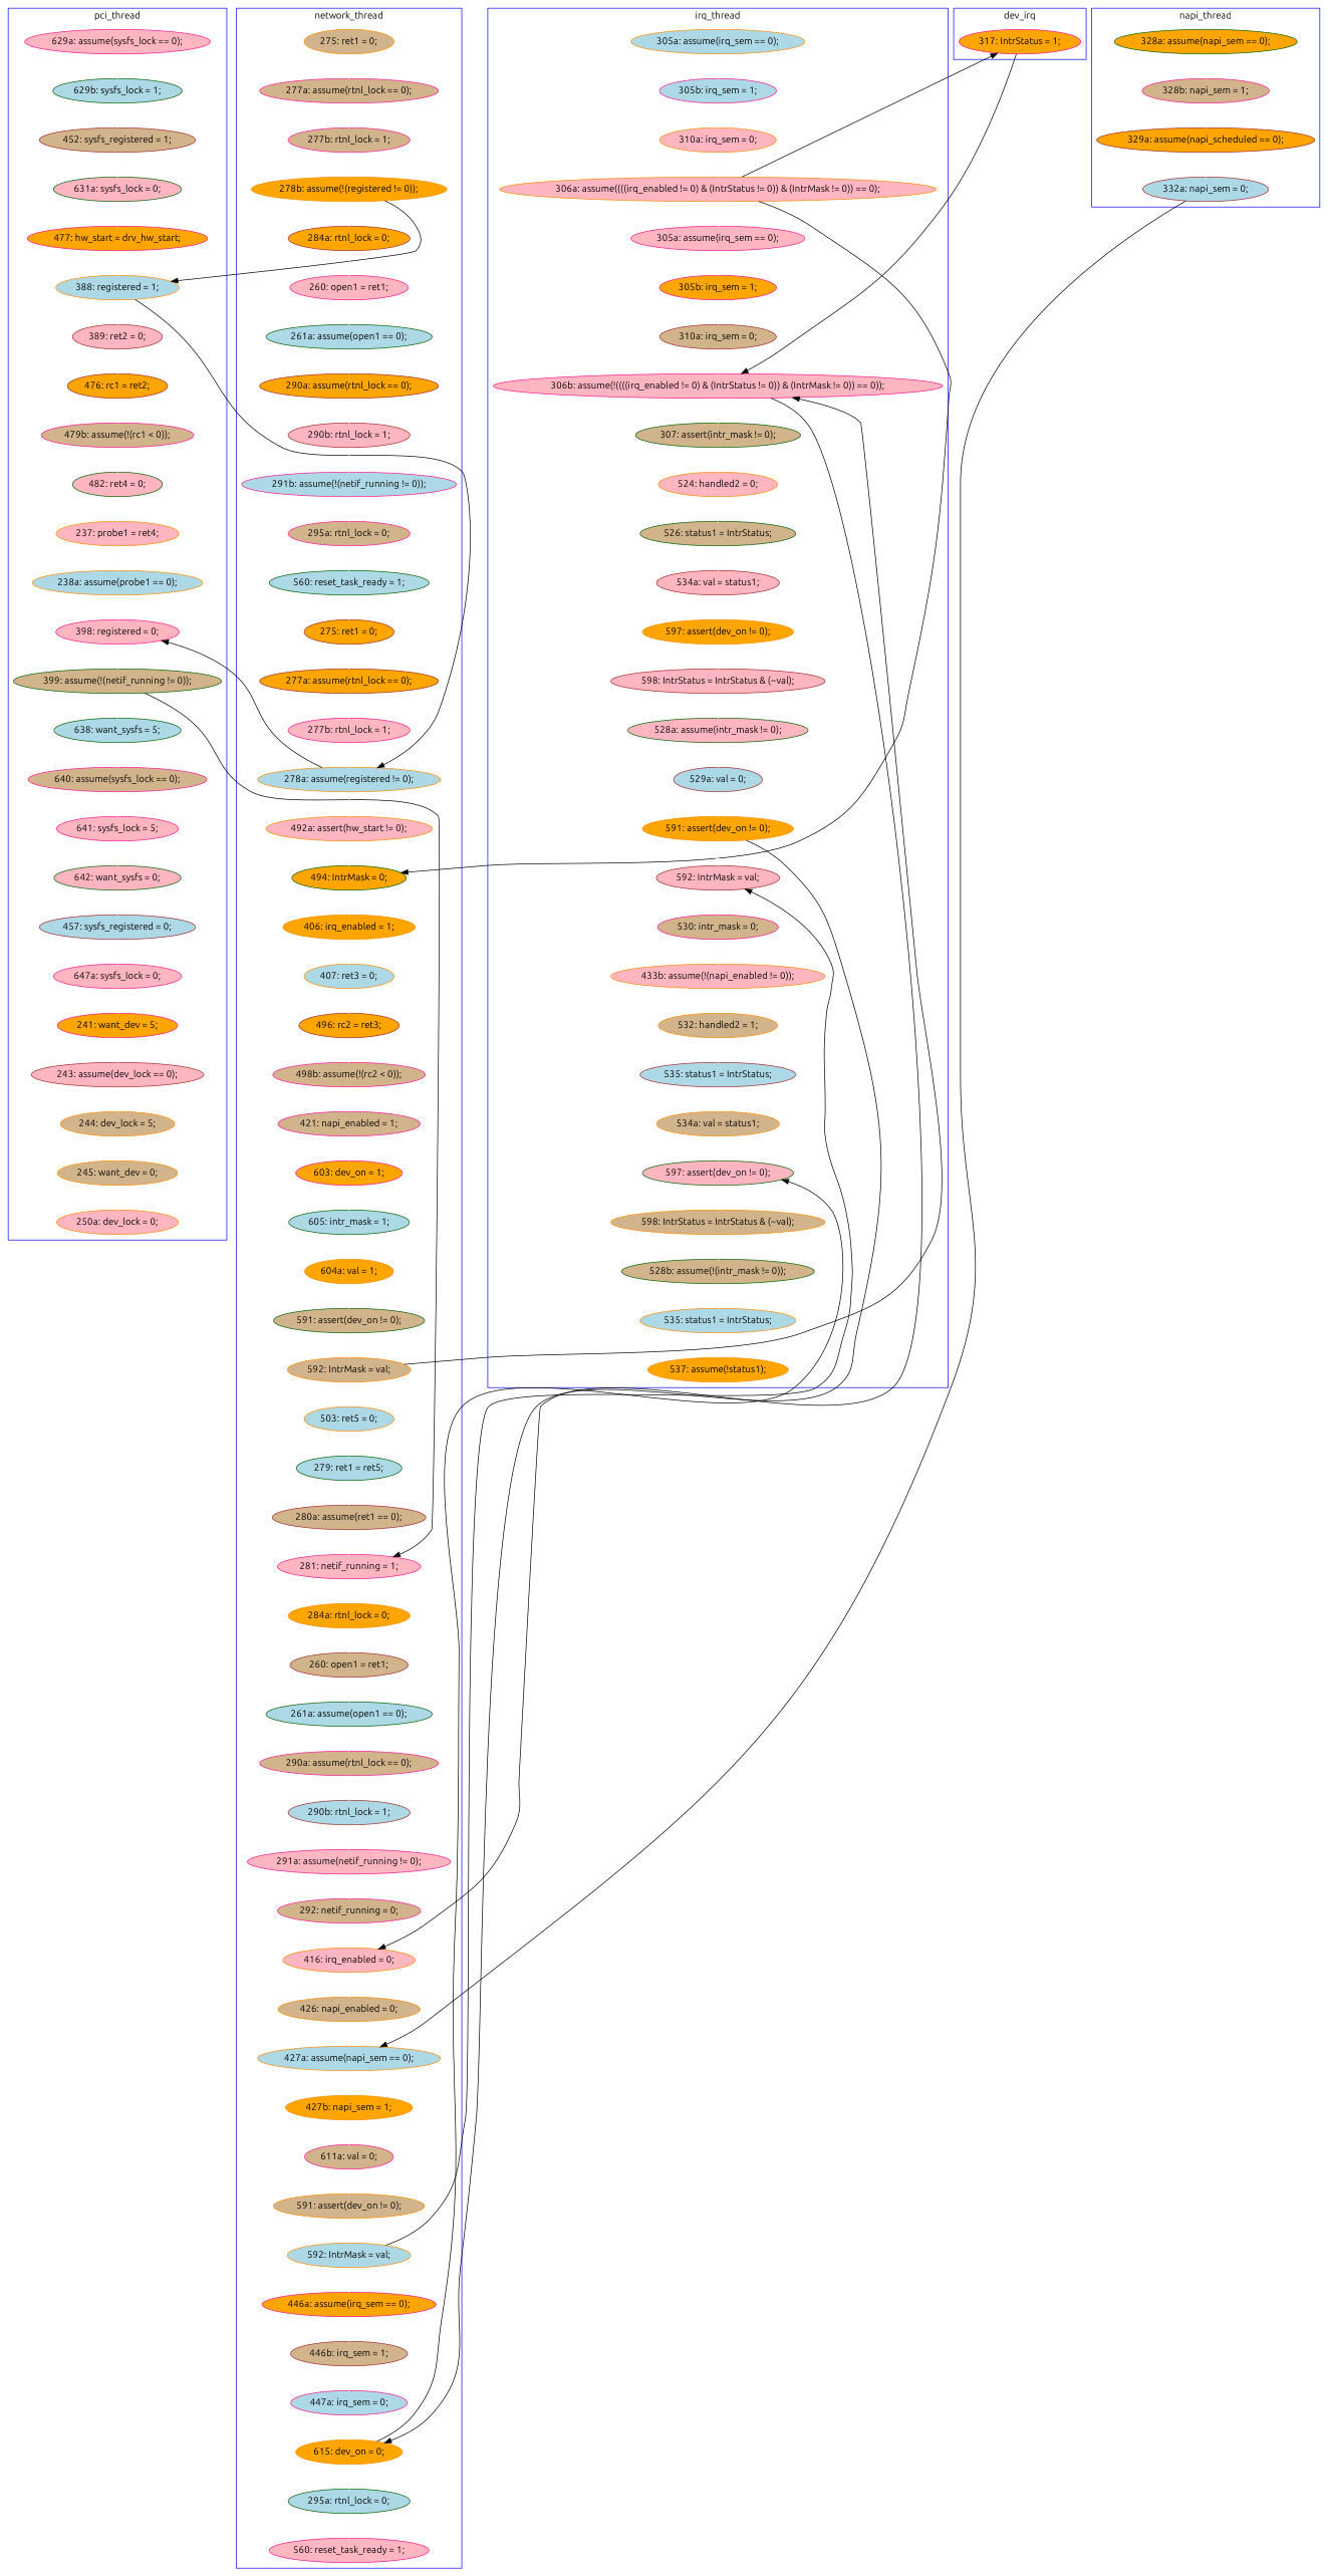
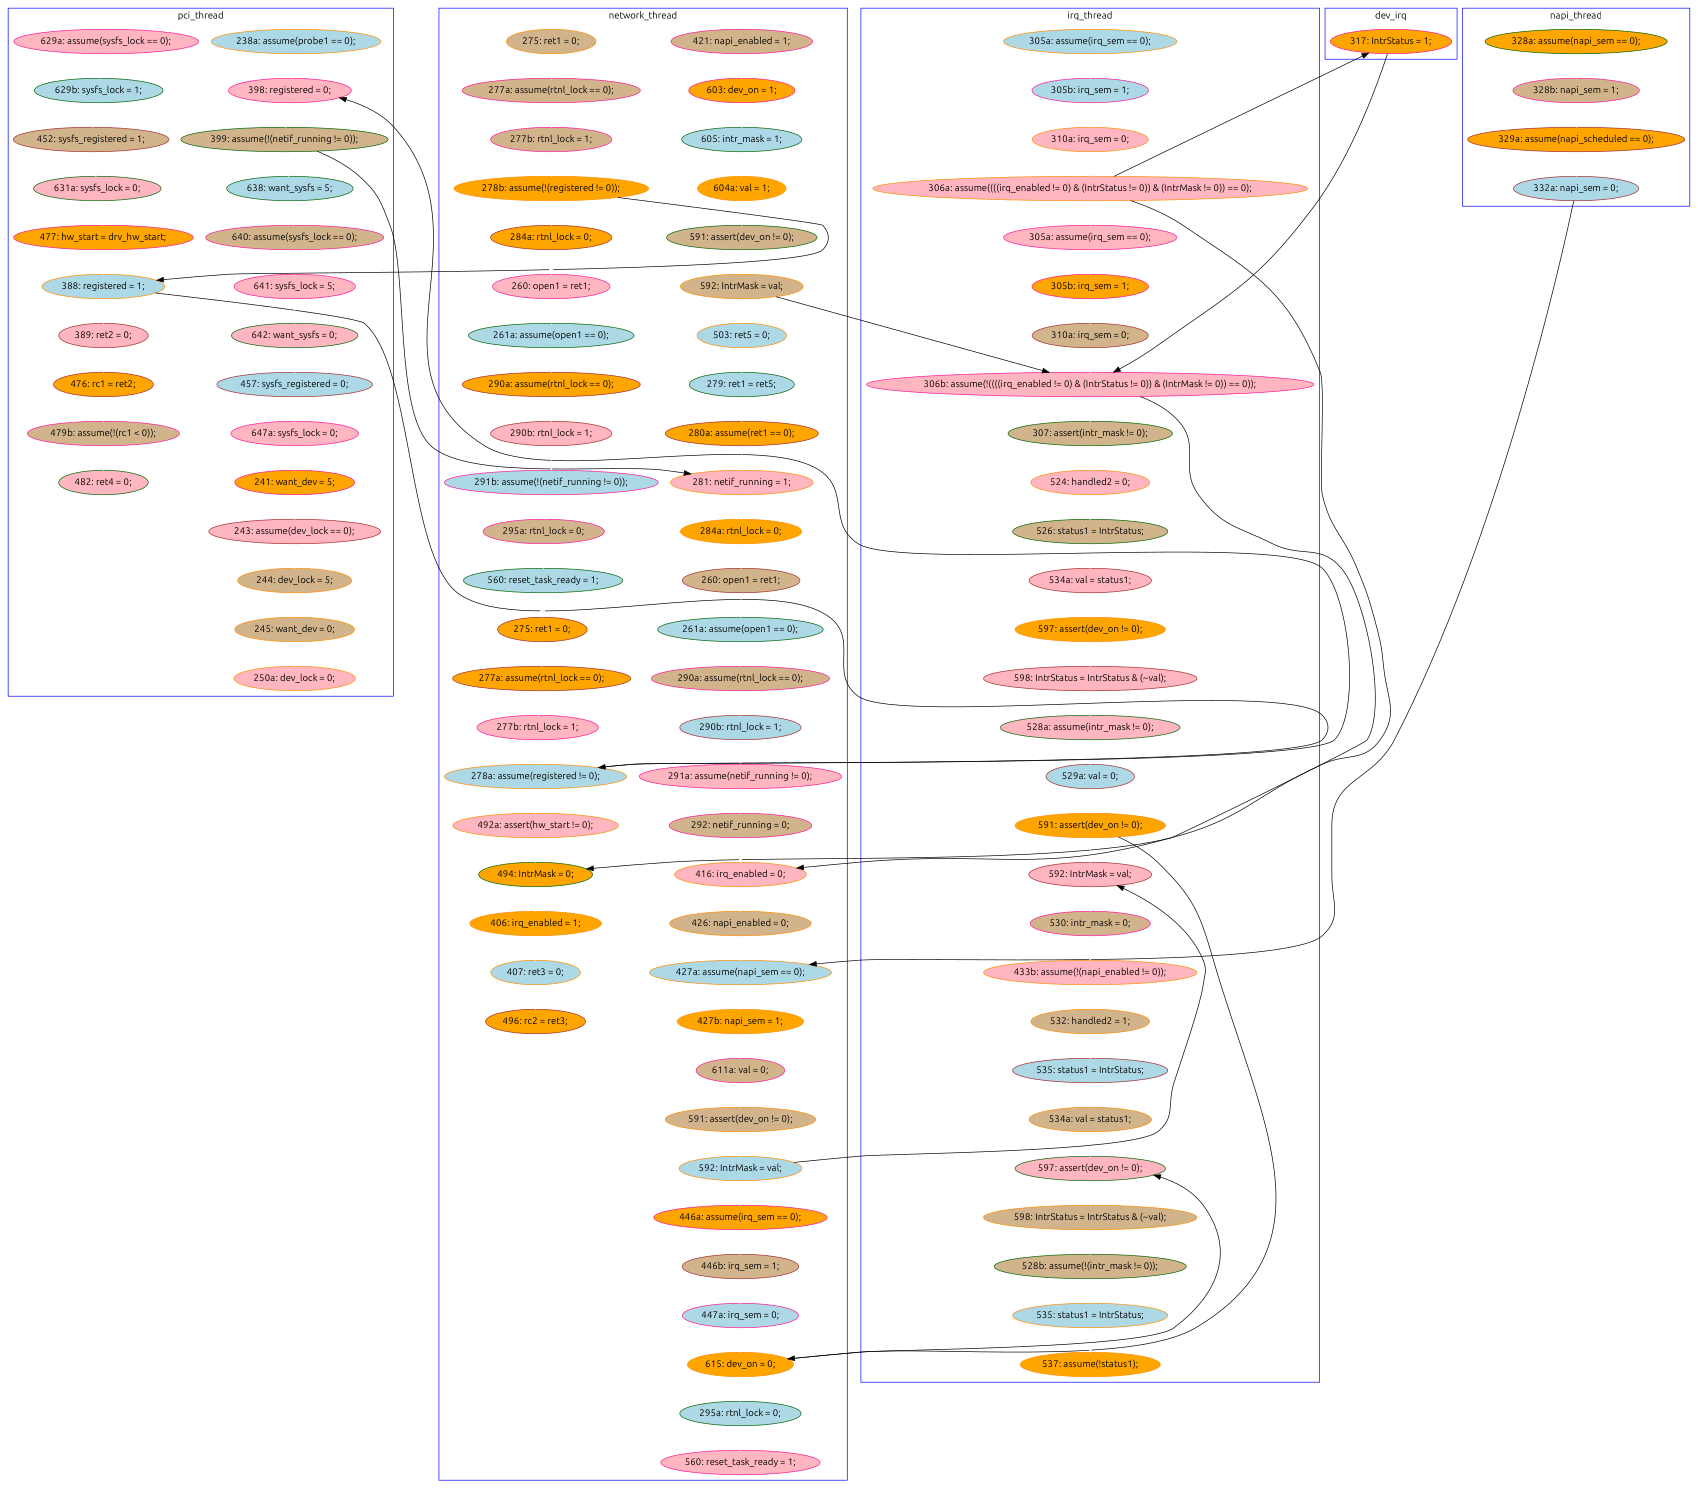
  digraph {
    fontname=Ubuntu
    node [color=darkorange fillcolor=tan fontname=Ubuntu style=filled]
    edge [color=white fontname=Ubuntu style=solid]
    n1 [color=deeppink label="328b: napi_sem = 1;"]
    n2 [color=brown fillcolor=orange label="329a: assume(napi_scheduled == 0);"]
    n3 [color=darkgreen fillcolor=orange label="328a: assume(napi_sem == 0);"]
    n4 [color=brown fillcolor=lightblue label="332a: napi_sem = 0;"]
    n5 [color=deeppink fillcolor=orange label="317: IntrStatus = 1;"]
    n6 [color=deeppink fillcolor=orange label="305b: irq_sem = 1;"]
    n7 [color=brown label="310a: irq_sem = 0;"]
    n8 [fillcolor=lightpink label="306a: assume((((irq_enabled != 0) & (IntrStatus != 0)) & (IntrMask != 0)) == 0);"]
    n9 [fillcolor=orange label="591: assert(dev_on != 0);"]
    n10 [color=brown fillcolor=lightpink label="592: IntrMask = val;"]
    n11 [color=deeppink fillcolor=lightpink label="305a: assume(irq_sem == 0);"]
    n12 [fillcolor=lightpink label="433b: assume(!(napi_enabled != 0));"]
    n13 [label="532: handled2 = 1;"]
    n14 [fillcolor=lightpink label="524: handled2 = 0;"]
    n15 [color=darkgreen label="526: status1 = IntrStatus;"]
    n16 [color=brown fillcolor=lightpink label="598: IntrStatus = IntrStatus & (~val);"]
    n17 [color=darkgreen fillcolor=lightpink label="528a: assume(intr_mask != 0);"]
    n18 [color=deeppink label="530: intr_mask = 0;"]
    n19 [color=brown fillcolor=lightblue label="535: status1 = IntrStatus;"]
    n20 [color=deeppink fillcolor=lightpink label="306b: assume(!((((irq_enabled != 0) & (IntrStatus != 0)) & (IntrMask != 0)) == 0));"]
    n21 [label="598: IntrStatus = IntrStatus & (~val);"]
    n22 [color=darkgreen label="528b: assume(!(intr_mask != 0));"]
    n23 [fillcolor=lightblue label="535: status1 = IntrStatus;"]
    n24 [fillcolor=orange label="537: assume(!status1);"]
    n25 [label="534a: val = status1;"]
    n26 [color=darkgreen fillcolor=lightpink label="597: assert(dev_on != 0);"]
    n27 [color=darkgreen label="307: assert(intr_mask != 0);"]
    n28 [fillcolor=lightpink label="310a: irq_sem = 0;"]
    n29 [color=deeppink fillcolor=lightblue label="305b: irq_sem = 1;"]
    n30 [color=brown fillcolor=lightpink label="534a: val = status1;"]
    n31 [fillcolor=orange label="597: assert(dev_on != 0);"]
    n32 [fillcolor=lightblue label="305a: assume(irq_sem == 0);"]
    n33 [color=brown fillcolor=lightblue label="529a: val = 0;"]
    n34 [color=brown fillcolor=lightpink label="389: ret2 = 0;"]
    n35 [color=brown fillcolor=orange label="476: rc1 = ret2;"]
    n36 [color=brown fillcolor=lightpink label="243: assume(dev_lock == 0);"]
    n37 [label="244: dev_lock = 5;"]
    n38 [color=brown label="452: sysfs_registered = 1;"]
    n39 [color=darkgreen fillcolor=lightpink label="631a: sysfs_lock = 0;"]
    n40 [color=deeppink fillcolor=lightpink label="647a: sysfs_lock = 0;"]
    n41 [color=deeppink fillcolor=orange label="241: want_dev = 5;"]
    n42 [color=deeppink fillcolor=orange label="477: hw_start = drv_hw_start;"]
    n43 [color=brown fillcolor=lightblue label="457: sysfs_registered = 0;"]
    n44 [color=darkgreen fillcolor=lightpink label="642: want_sysfs = 0;"]
    n45 [fillcolor=lightblue label="238a: assume(probe1 == 0);"]
    n46 [color=deeppink fillcolor=lightpink label="398: registered = 0;"]
    n47 [fillcolor=lightblue label="388: registered = 1;"]
    n48 [label="245: want_dev = 0;"]
    n49 [color=darkgreen fillcolor=lightblue label="638: want_sysfs = 5;"]
    n50 [color=deeppink label="640: assume(sysfs_lock == 0);"]
-   n51 [fillcolor=lightpink label="237: probe1 = ret4;"]
    n52 [color=deeppink fillcolor=lightpink label="629a: assume(sysfs_lock == 0);"]
    n53 [color=darkgreen fillcolor=lightblue label="629b: sysfs_lock = 1;"]
    n54 [color=darkgreen fillcolor=lightpink label="482: ret4 = 0;"]
    n55 [color=deeppink label="479b: assume(!(rc1 < 0));"]
    n56 [color=deeppink fillcolor=lightpink label="641: sysfs_lock = 5;"]
    n57 [color=darkgreen label="399: assume(!(netif_running != 0));"]
    n58 [fillcolor=lightpink label="250a: dev_lock = 0;"]
    n59 [color=deeppink label="292: netif_running = 0;"]
    n60 [fillcolor=lightpink label="416: irq_enabled = 0;"]
    n61 [fillcolor=orange label="604a: val = 1;"]
    n62 [color=darkgreen label="591: assert(dev_on != 0);"]
    n63 [color=brown fillcolor=lightblue label="290b: rtnl_lock = 1;"]
    n64 [color=deeppink fillcolor=lightpink label="291a: assume(netif_running != 0);"]
    n65 [fillcolor=orange label="278b: assume(!(registered != 0));"]
    n66 [color=brown fillcolor=orange label="284a: rtnl_lock = 0;"]
    n67 [color=brown fillcolor=orange label="277a: assume(rtnl_lock == 0);"]
    n68 [color=deeppink fillcolor=lightpink label="277b: rtnl_lock = 1;"]
    n69 [color=deeppink fillcolor=lightpink label="260: open1 = ret1;"]
    n70 [fillcolor=lightblue label="278a: assume(registered != 0);"]
    n71 [fillcolor=lightpink label="492a: assert(hw_start != 0);"]
    n72 [fillcolor=orange label="615: dev_on = 0;"]
    n73 [color=darkgreen fillcolor=lightblue label="295a: rtnl_lock = 0;"]
    n74 [fillcolor=lightblue label="407: ret3 = 0;"]
    n75 [color=brown fillcolor=orange label="496: rc2 = ret3;"]
    n76 [fillcolor=orange label="406: irq_enabled = 1;"]
    n77 [label="592: IntrMask = val;"]
    n78 [color=brown fillcolor=lightpink label="290b: rtnl_lock = 1;"]
    n79 [color=deeppink fillcolor=lightblue label="291b: assume(!(netif_running != 0));"]
    n80 [color=darkgreen fillcolor=lightblue label="279: ret1 = ret5;"]
-   n81 [color=brown label="280a: assume(ret1 == 0);"]
+   n81 [color=brown fillcolor=orange label="280a: assume(ret1 == 0);"]
    n82 [color=darkgreen fillcolor=lightblue label="605: intr_mask = 1;"]
    n83 [color=deeppink label="277a: assume(rtnl_lock == 0);"]
    n84 [color=deeppink label="277b: rtnl_lock = 1;"]
    n85 [label="591: assert(dev_on != 0);"]
    n86 [fillcolor=lightblue label="592: IntrMask = val;"]
    n87 [fillcolor=orange label="427b: napi_sem = 1;"]
    n88 [color=deeppink label="611a: val = 0;"]
    n89 [color=deeppink fillcolor=orange label="603: dev_on = 1;"]
    n90 [color=brown fillcolor=orange label="275: ret1 = 0;"]
    n91 [color=deeppink fillcolor=lightblue label="447a: irq_sem = 0;"]
    n92 [color=deeppink fillcolor=orange label="446a: assume(irq_sem == 0);"]
    n93 [color=darkgreen fillcolor=lightblue label="261a: assume(open1 == 0);"]
    n94 [color=deeppink label="295a: rtnl_lock = 0;"]
    n95 [color=darkgreen fillcolor=lightblue label="560: reset_task_ready = 1;"]
-   n96 [color=deeppink fillcolor=lightpink label="281: netif_running = 1;"]
+   n96 [fillcolor=lightpink label="281: netif_running = 1;"]
    n97 [fillcolor=orange label="284a: rtnl_lock = 0;"]
    n98 [color=brown label="446b: irq_sem = 1;"]
    n99 [color=brown label="260: open1 = ret1;"]
-   n100 [color=deeppink label="498b: assume(!(rc2 < 0));"]
    n101 [color=deeppink label="421: napi_enabled = 1;"]
    n102 [fillcolor=lightblue label="503: ret5 = 0;"]
    n103 [label="275: ret1 = 0;"]
    n104 [label="426: napi_enabled = 0;"]
    n105 [fillcolor=lightblue label="427a: assume(napi_sem == 0);"]
    n106 [color=brown fillcolor=orange label="290a: assume(rtnl_lock == 0);"]
    n107 [color=darkgreen fillcolor=orange label="494: IntrMask = 0;"]
    n108 [color=darkgreen fillcolor=lightblue label="261a: assume(open1 == 0);"]
    n109 [color=deeppink label="290a: assume(rtnl_lock == 0);"]
    n110 [color=deeppink fillcolor=lightpink label="560: reset_task_ready = 1;"]
    subgraph cluster_1 {
      color=blue
      label=napi_thread
      n1
      n2
      n3
      n4
    }
    subgraph cluster_2 {
      color=blue
      label=dev_irq
      n5
    }
    subgraph cluster_3 {
      color=blue
      label=irq_thread
      n6
      n7
      n8
      n9
      n10
      n11
      n12
      n13
      n14
      n15
      n16
      n17
      n18
      n19
      n20
      n21
      n22
      n23
      n24
      n25
      n26
      n27
      n28
      n29
      n30
      n31
      n32
      n33
    }
    subgraph cluster_4 {
      color=blue
      label=pci_thread
      n34
      n35
      n36
      n37
      n38
      n39
      n40
      n41
      n42
      n43
      n44
      n45
      n46
      n47
      n48
      n49
      n50
-     n51
      n52
      n53
      n54
      n55
      n56
      n57
      n58
    }
    subgraph cluster_5 {
      color=blue
      label=network_thread
      n59
      n60
      n61
      n62
      n63
      n64
      n65
      n66
      n67
      n68
      n69
      n70
      n71
      n72
      n73
      n74
      n75
      n76
      n77
      n78
      n79
      n80
      n81
      n82
      n83
      n84
      n85
      n86
      n87
      n88
      n89
      n90
      n91
      n92
      n93
      n94
      n95
      n96
      n97
      n98
      n99
-     n100
      n101
      n102
      n103
      n104
      n105
      n106
      n107
      n108
      n109
      n110
    }
    n1 -> n2
    n2 -> n4
    n3 -> n1
    n4 -> n105 [color=black constraint=false]
    n5 -> n20 [color=black constraint=false]
    n6 -> n7
    n7 -> n20
    n8 -> n5 [color=black constraint=false]
    n8 -> n11
    n8 -> n107 [color=black constraint=false]
    n9 -> n10
    n9 -> n72 [color=black constraint=false]
    n10 -> n18
    n11 -> n6
    n12 -> n13
    n13 -> n19
    n14 -> n15
    n15 -> n30
    n16 -> n17
    n17 -> n33
    n18 -> n12
    n19 -> n25
    n20 -> n27
    n20 -> n60 [color=black constraint=false]
    n21 -> n22
    n22 -> n23
    n23 -> n24
    n25 -> n26
    n26 -> n21
    n27 -> n14
    n28 -> n8
    n29 -> n28
    n30 -> n31
    n31 -> n16
    n32 -> n29
    n33 -> n9
    n34 -> n35
    n35 -> n55
    n36 -> n37
    n37 -> n48
    n38 -> n39
    n39 -> n42
    n40 -> n41
    n41 -> n36
    n42 -> n47
    n43 -> n40
    n44 -> n43
    n45 -> n46
    n46 -> n57
    n47 -> n34
    n47 -> n70 [color=black constraint=false]
    n48 -> n58
    n49 -> n50
    n50 -> n56
-   n51 -> n45
    n52 -> n53
    n53 -> n38
-   n54 -> n51
    n55 -> n54
    n56 -> n44
    n57 -> n49
    n57 -> n96 [color=black constraint=false]
    n59 -> n60
    n60 -> n104
    n61 -> n62
    n62 -> n77
    n63 -> n64
    n64 -> n59
    n65 -> n47 [color=black constraint=false]
    n65 -> n66
    n66 -> n69
    n67 -> n68
    n68 -> n70
    n69 -> n93
    n70 -> n46 [color=black constraint=false]
    n70 -> n71
    n71 -> n107
    n72 -> n26 [color=black constraint=false]
    n72 -> n73
    n73 -> n110
    n74 -> n75
-   n75 -> n100
    n76 -> n74
    n77 -> n20 [color=black constraint=false]
    n77 -> n102
    n78 -> n79
    n79 -> n94
    n80 -> n81
    n81 -> n96
    n82 -> n61
    n83 -> n84
    n84 -> n65
    n85 -> n86
    n86 -> n10 [color=black constraint=false]
    n86 -> n92
    n87 -> n88
    n88 -> n85
    n89 -> n82
    n90 -> n67
    n91 -> n72
    n92 -> n98
    n93 -> n106
    n94 -> n95
    n95 -> n90
    n96 -> n97
    n97 -> n99
    n98 -> n91
    n99 -> n108
-   n100 -> n101
    n101 -> n89
    n102 -> n80
    n103 -> n83
    n104 -> n105
    n105 -> n87
    n106 -> n78
    n107 -> n76
    n108 -> n109
    n109 -> n63
  }
